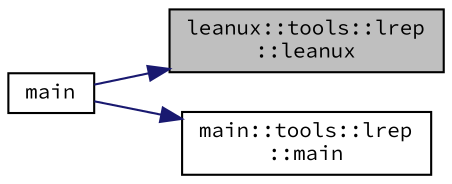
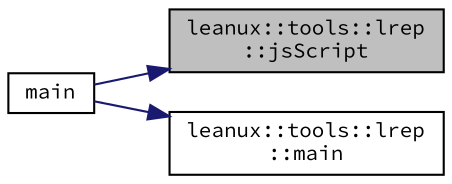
  digraph {
    fontname="Source Code Pro"
    rankdir=RL
    node [color=black fontname="Source Code Pro" fontsize=10 shape=record]
    edge [color=midnightblue dir=back fontname="Source Code Pro" fontsize=10 labelfontname=Helvetica labelfontsize=10 style=solid]
-   n1 [fillcolor=grey75 fontcolor=black height=0.2 label="leanux::tools::lrep\l::leanux" style=filled width=0.4]
+   n1 [fillcolor=grey75 fontcolor=black height=0.2 label="leanux::tools::lrep\l::jsScript" style=filled width=0.4]
    n2 [height=0.2 label=main width=0.4]
-   n3 [height=0.2 label="main::tools::lrep\l::main" width=0.4]
+   n3 [height=0.2 label="leanux::tools::lrep\l::main" width=0.4]
    n1 -> n2
    n3 -> n2
  }
